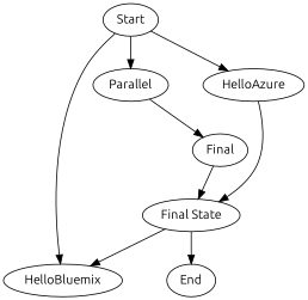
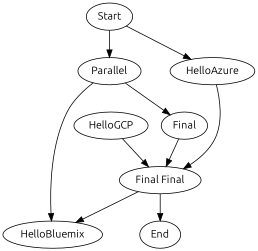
  digraph {
    fontname=Ubuntu
    node [fontname=Ubuntu]
    edge [fontname=Ubuntu]
    Start
    Parallel
    HelloAzure
    n4 [label=Final]
    HelloBluemix
-   "Final State"
+   "Final State" [label="Final Final"]
+   HelloGCP
    End
    Start -> Parallel
    Start -> HelloAzure
    Parallel -> n4
-   Start -> HelloBluemix
+   Parallel -> HelloBluemix
    HelloAzure -> "Final State"
    n4 -> "Final State"
    "Final State" -> HelloBluemix
    "Final State" -> End
+   HelloGCP -> "Final State"
  }
